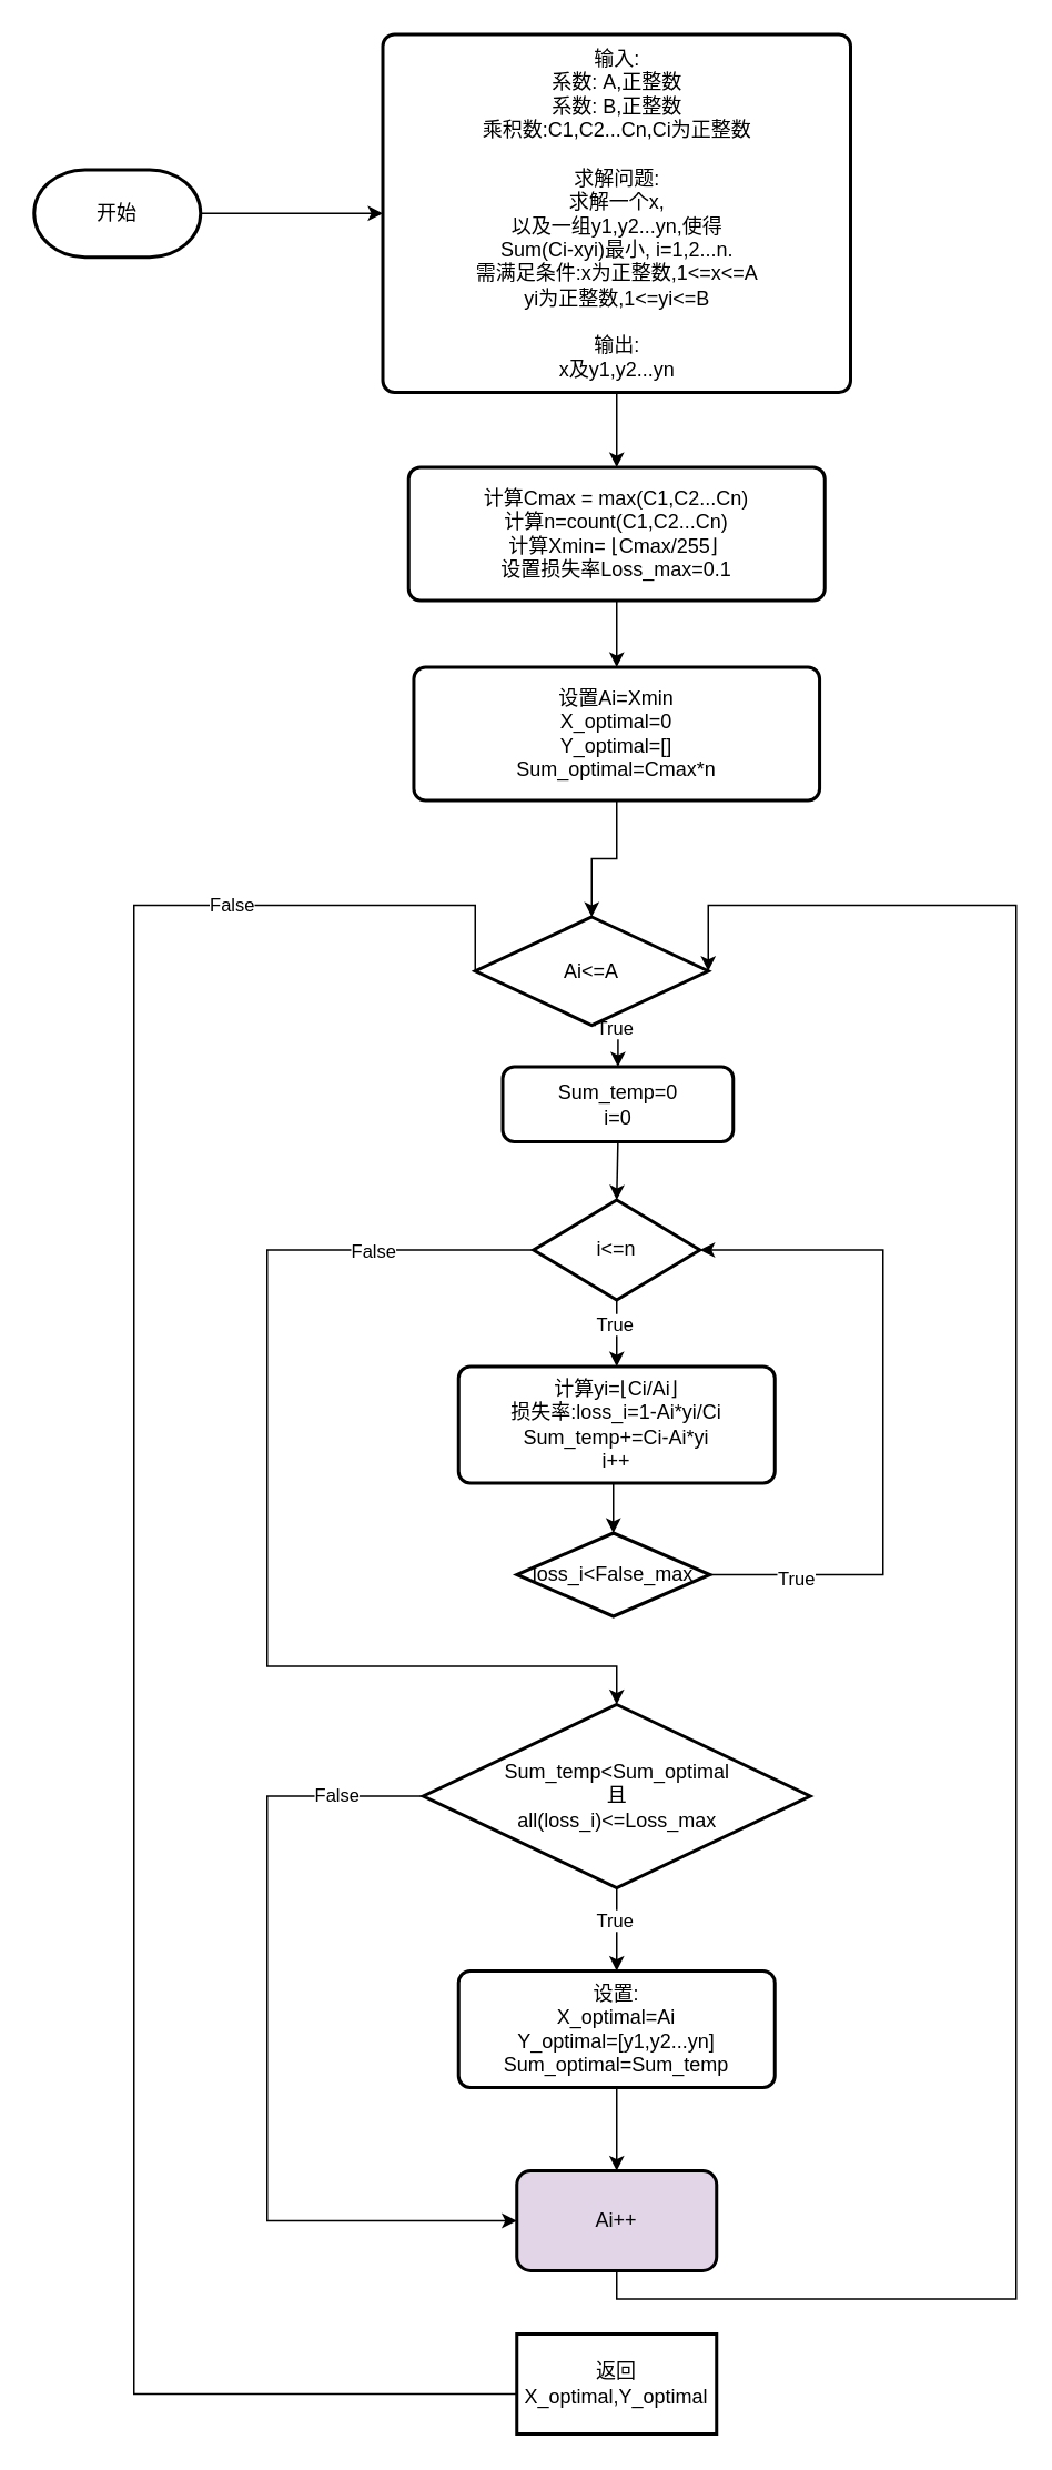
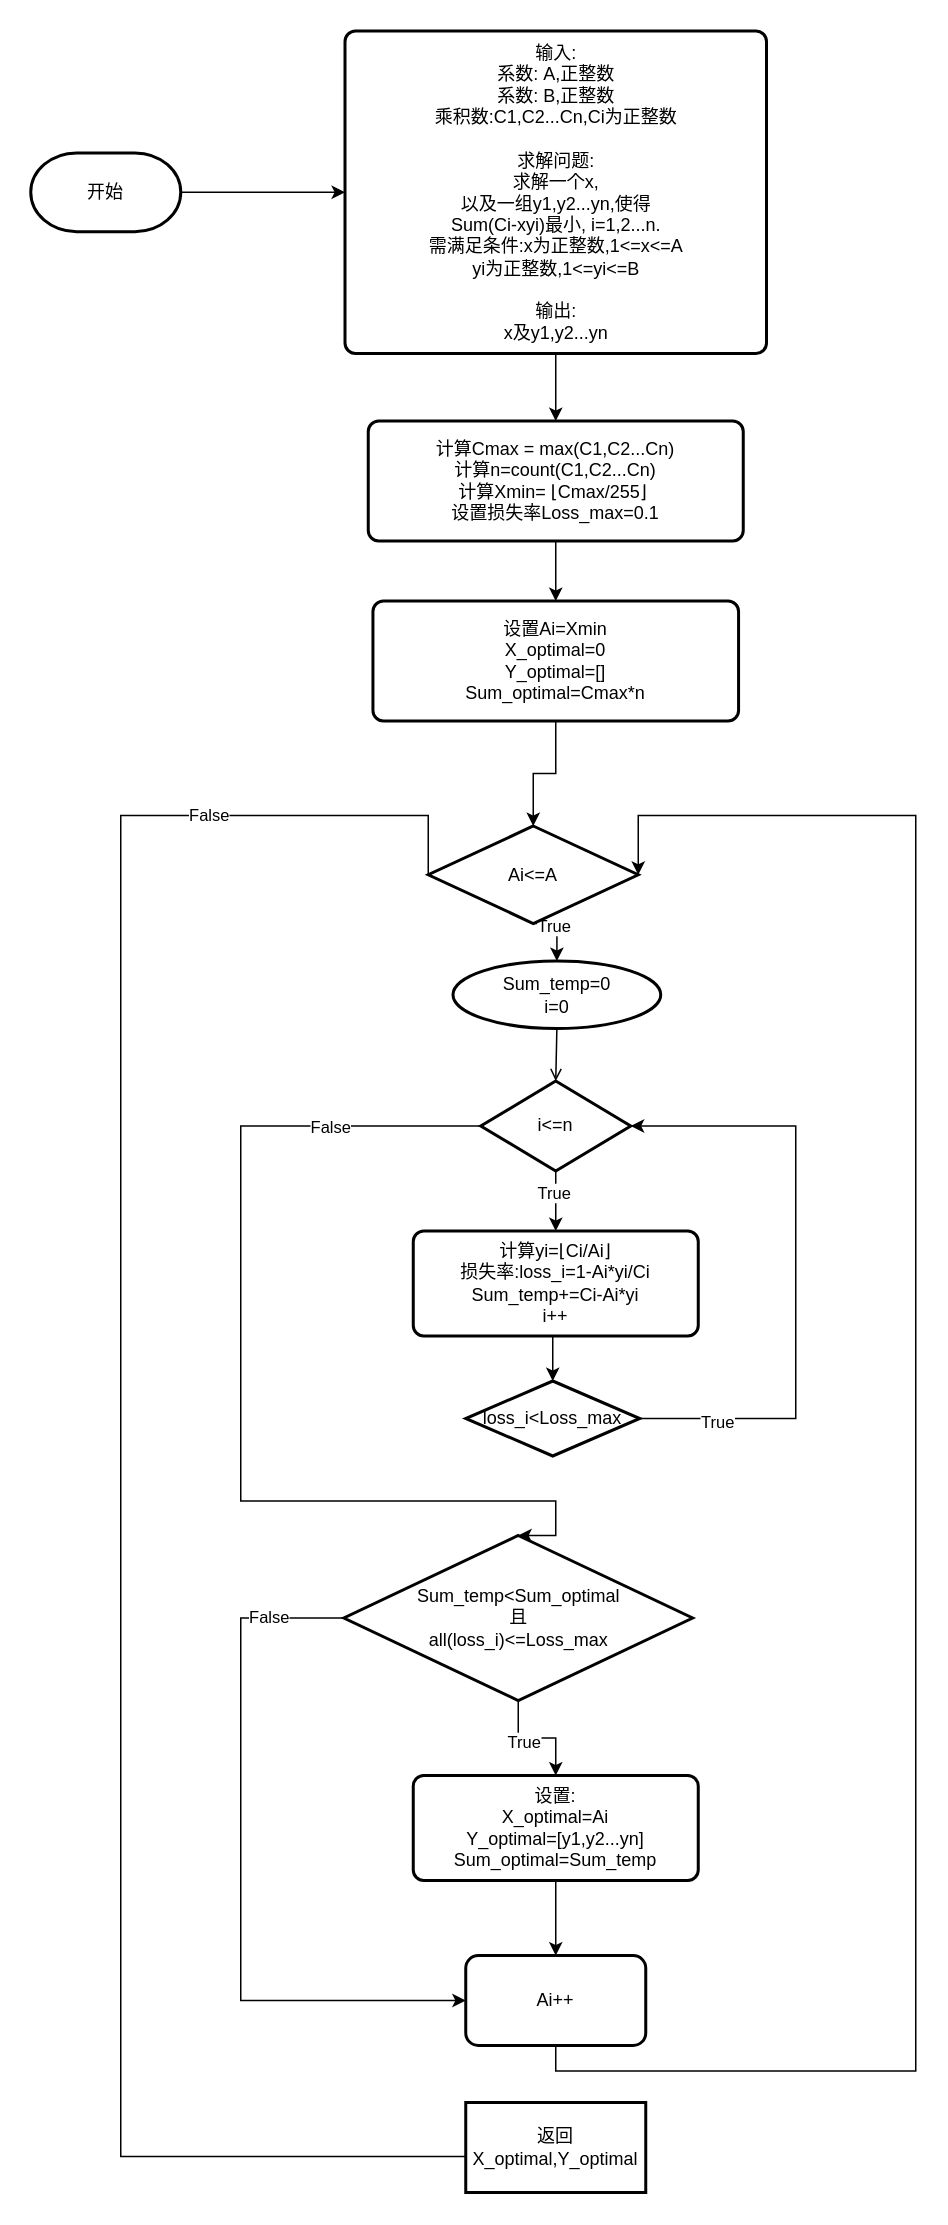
  <mxCell id="0" />
  <mxCell id="1" parent="0" />
  <mxCell id="2" style="edgeStyle=orthogonalEdgeStyle;rounded=0;orthogonalLoop=1;jettySize=auto;html=1;exitX=1;exitY=0.5;exitDx=0;exitDy=0;exitPerimeter=0;entryX=0;entryY=0.5;entryDx=0;entryDy=0;" edge="1" parent="1" source="3" target="5"><mxGeometry relative="1" as="geometry" /></mxCell>
  <mxCell id="3" value="开始" style="strokeWidth=2;html=1;shape=mxgraph.flowchart.terminator;whiteSpace=wrap;" vertex="1" parent="1"><mxGeometry x="20" y="101.25" width="100" height="52.5" as="geometry" /></mxCell>
  <mxCell id="4" style="edgeStyle=orthogonalEdgeStyle;rounded=0;orthogonalLoop=1;jettySize=auto;html=1;exitX=0.5;exitY=1;exitDx=0;exitDy=0;entryX=0.5;entryY=0;entryDx=0;entryDy=0;" edge="1" parent="1" source="5" target="7"><mxGeometry relative="1" as="geometry" /></mxCell>
  <mxCell id="5" value="输入:&lt;br&gt;系数: A,正整数&lt;br&gt;系数: B,正整数&lt;br&gt;乘积数:C1,C2...Cn,Ci为正整数&lt;br&gt;&lt;br&gt;求解问题:&lt;br&gt;求解一个x,&lt;br&gt;以及一组y1,y2...yn,使得&lt;br&gt;Sum(Ci-xyi)最小, i=1,2...n.&lt;br&gt;需满足条件:x为正整数,1&amp;lt;=x&amp;lt;=A&lt;br&gt;yi为正整数,1&amp;lt;=yi&amp;lt;=B&lt;br&gt;&lt;br&gt;输出:&lt;br&gt;x及y1,y2...yn" style="rounded=1;whiteSpace=wrap;html=1;absoluteArcSize=1;arcSize=14;strokeWidth=2;" vertex="1" parent="1"><mxGeometry x="229.5" y="20" width="281" height="215" as="geometry" /></mxCell>
  <mxCell id="6" style="edgeStyle=orthogonalEdgeStyle;rounded=0;orthogonalLoop=1;jettySize=auto;html=1;exitX=0.5;exitY=1;exitDx=0;exitDy=0;entryX=0.5;entryY=0;entryDx=0;entryDy=0;" edge="1" parent="1" source="7" target="9"><mxGeometry relative="1" as="geometry" /></mxCell>
  <mxCell id="7" value="计算Cmax = max(C1,C2...Cn)&lt;br&gt;计算n=count(C1,C2...Cn)&lt;br&gt;计算Xmin=&amp;nbsp;⌊Cmax/255⌋&amp;nbsp;&lt;br&gt;设置损失率Loss_max=0.1" style="rounded=1;whiteSpace=wrap;html=1;absoluteArcSize=1;arcSize=14;strokeWidth=2;" vertex="1" parent="1"><mxGeometry x="245" y="280" width="250" height="80" as="geometry" /></mxCell>
  <mxCell id="8" style="edgeStyle=orthogonalEdgeStyle;rounded=0;orthogonalLoop=1;jettySize=auto;html=1;exitX=0.5;exitY=1;exitDx=0;exitDy=0;entryX=0.5;entryY=0;entryDx=0;entryDy=0;entryPerimeter=0;" edge="1" parent="1" source="9" target="14"><mxGeometry relative="1" as="geometry" /></mxCell>
  <mxCell id="9" value="设置Ai=Xmin&lt;br&gt;X_optimal=0&lt;br&gt;Y_optimal=[]&lt;br&gt;Sum_optimal=Cmax*n" style="rounded=1;whiteSpace=wrap;html=1;absoluteArcSize=1;arcSize=14;strokeWidth=2;" vertex="1" parent="1"><mxGeometry x="248.13" y="400" width="243.75" height="80" as="geometry" /></mxCell>
  <mxCell id="10" value="" style="edgeStyle=orthogonalEdgeStyle;rounded=0;orthogonalLoop=1;jettySize=auto;html=1;entryX=0;entryY=0.5;entryDx=0;entryDy=0;exitX=0;exitY=0.5;exitDx=0;exitDy=0;exitPerimeter=0;" edge="1" parent="1" source="14"><mxGeometry relative="1" as="geometry"><mxPoint x="340" y="550.002" as="sourcePoint" /><mxPoint x="350" y="1438.49" as="targetPoint" /><Array as="points"><mxPoint x="80" y="543" /><mxPoint x="80" y="1437" /><mxPoint x="350" y="1437" /></Array></mxGeometry></mxCell>
  <mxCell id="11" value="False" style="edgeLabel;html=1;align=center;verticalAlign=middle;resizable=0;points=[];" vertex="1" connectable="0" parent="10"><mxGeometry x="-0.736" y="-1" relative="1" as="geometry"><mxPoint as="offset" /></mxGeometry></mxCell>
  <mxCell id="12" style="edgeStyle=orthogonalEdgeStyle;rounded=0;orthogonalLoop=1;jettySize=auto;html=1;exitX=0.5;exitY=1;exitDx=0;exitDy=0;exitPerimeter=0;entryX=0.5;entryY=0;entryDx=0;entryDy=0;" edge="1" parent="1" source="14" target="16"><mxGeometry relative="1" as="geometry" /></mxCell>
  <mxCell id="13" value="True" style="edgeLabel;html=1;align=center;verticalAlign=middle;resizable=0;points=[];" vertex="1" connectable="0" parent="12"><mxGeometry x="-0.149" y="-2" relative="1" as="geometry"><mxPoint as="offset" /></mxGeometry></mxCell>
  <mxCell id="14" value="Ai&amp;lt;=A" style="strokeWidth=2;html=1;shape=mxgraph.flowchart.decision;whiteSpace=wrap;" vertex="1" parent="1"><mxGeometry x="285" y="550" width="140" height="65" as="geometry" /></mxCell>
- <mxCell id="15" style="edgeStyle=orthogonalEdgeStyle;rounded=0;orthogonalLoop=1;jettySize=auto;html=1;exitX=0.5;exitY=1;exitDx=0;exitDy=0;entryX=0.5;entryY=0;entryDx=0;entryDy=0;entryPerimeter=0;" edge="1" parent="1" source="16" target="31"><mxGeometry relative="1" as="geometry" /></mxCell>
- <mxCell id="16" value="Sum_temp=0&lt;br&gt;i=0" style="rounded=1;whiteSpace=wrap;html=1;absoluteArcSize=1;arcSize=14;strokeWidth=2;" vertex="1" parent="1"><mxGeometry x="301.51" y="640" width="138.49" height="45" as="geometry" /></mxCell>
+ <mxCell id="15" style="edgeStyle=orthogonalEdgeStyle;rounded=0;orthogonalLoop=1;jettySize=auto;html=1;exitX=0.5;exitY=1;exitDx=0;exitDy=0;entryX=0.5;entryY=0;entryDx=0;entryDy=0;entryPerimeter=0;endArrow=open;" edge="1" parent="1" source="16" target="31"><mxGeometry relative="1" as="geometry" /></mxCell>
+ <mxCell id="16" value="Sum_temp=0&lt;br&gt;i=0" style="ellipse;whiteSpace=wrap;html=1;absoluteArcSize=1;arcSize=14;strokeWidth=2;" vertex="1" parent="1"><mxGeometry x="301.51" y="640" width="138.49" height="45" as="geometry" /></mxCell>
  <mxCell id="17" style="edgeStyle=orthogonalEdgeStyle;rounded=0;orthogonalLoop=1;jettySize=auto;html=1;exitX=0.5;exitY=1;exitDx=0;exitDy=0;exitPerimeter=0;entryX=0.5;entryY=0;entryDx=0;entryDy=0;" edge="1" parent="1" source="21" target="23"><mxGeometry relative="1" as="geometry" /></mxCell>
  <mxCell id="18" value="True" style="edgeLabel;html=1;align=center;verticalAlign=middle;resizable=0;points=[];" vertex="1" connectable="0" parent="17"><mxGeometry x="-0.252" y="-2" relative="1" as="geometry"><mxPoint as="offset" /></mxGeometry></mxCell>
  <mxCell id="19" style="edgeStyle=orthogonalEdgeStyle;rounded=0;orthogonalLoop=1;jettySize=auto;html=1;exitX=0;exitY=0.5;exitDx=0;exitDy=0;exitPerimeter=0;entryX=0;entryY=0.5;entryDx=0;entryDy=0;" edge="1" parent="1" source="21" target="25"><mxGeometry relative="1" as="geometry"><Array as="points"><mxPoint x="160" y="1078" /><mxPoint x="160" y="1333" /></Array></mxGeometry></mxCell>
  <mxCell id="20" value="False" style="edgeLabel;html=1;align=center;verticalAlign=middle;resizable=0;points=[];" vertex="1" connectable="0" parent="19"><mxGeometry x="-0.79" y="-1" relative="1" as="geometry"><mxPoint as="offset" /></mxGeometry></mxCell>
- <mxCell id="21" value="Sum_temp&amp;lt;Sum_optimal&lt;br&gt;且&lt;br&gt;all(loss_i)&amp;lt;=Loss_max" style="strokeWidth=2;html=1;shape=mxgraph.flowchart.decision;whiteSpace=wrap;" vertex="1" parent="1"><mxGeometry x="253.75" y="1023" width="232.5" height="110" as="geometry" /></mxCell>
+ <mxCell id="21" value="Sum_temp&amp;lt;Sum_optimal&lt;br&gt;且&lt;br&gt;all(loss_i)&amp;lt;=Loss_max" style="strokeWidth=2;html=1;shape=mxgraph.flowchart.decision;whiteSpace=wrap;" vertex="1" parent="1"><mxGeometry x="228.75" y="1023" width="232.5" height="110" as="geometry" /></mxCell>
  <mxCell id="22" value="" style="edgeStyle=orthogonalEdgeStyle;rounded=0;orthogonalLoop=1;jettySize=auto;html=1;" edge="1" parent="1" source="23" target="25"><mxGeometry relative="1" as="geometry" /></mxCell>
  <mxCell id="23" value="设置:&lt;br&gt;X_optimal=Ai&lt;br&gt;Y_optimal=[y1,y2...yn]&lt;br&gt;Sum_optimal=Sum_temp" style="rounded=1;whiteSpace=wrap;html=1;absoluteArcSize=1;arcSize=14;strokeWidth=2;" vertex="1" parent="1"><mxGeometry x="275" y="1183" width="190" height="70" as="geometry" /></mxCell>
  <mxCell id="24" style="edgeStyle=orthogonalEdgeStyle;rounded=0;orthogonalLoop=1;jettySize=auto;html=1;entryX=1;entryY=0.5;entryDx=0;entryDy=0;entryPerimeter=0;exitX=0.5;exitY=1;exitDx=0;exitDy=0;" edge="1" parent="1" source="25" target="14"><mxGeometry relative="1" as="geometry"><mxPoint x="500" y="1290" as="sourcePoint" /><Array as="points"><mxPoint x="370" y="1380" /><mxPoint x="610" y="1380" /><mxPoint x="610" y="543" /></Array></mxGeometry></mxCell>
- <mxCell id="25" value="Ai++" style="whiteSpace=wrap;html=1;rounded=1;arcSize=14;strokeWidth=2;fillColor=#e1d5e7;" vertex="1" parent="1"><mxGeometry x="310" y="1303" width="120" height="60" as="geometry" /></mxCell>
+ <mxCell id="25" value="Ai++" style="whiteSpace=wrap;html=1;rounded=1;arcSize=14;strokeWidth=2;" vertex="1" parent="1"><mxGeometry x="310" y="1303" width="120" height="60" as="geometry" /></mxCell>
  <mxCell id="26" value="返回 X_optimal,Y_optimal" style="whiteSpace=wrap;html=1;strokeWidth=2;" vertex="1" parent="1"><mxGeometry x="310" y="1401" width="120" height="60" as="geometry" /></mxCell>
  <mxCell id="27" style="edgeStyle=orthogonalEdgeStyle;rounded=0;orthogonalLoop=1;jettySize=auto;html=1;exitX=0;exitY=0.5;exitDx=0;exitDy=0;exitPerimeter=0;entryX=0.5;entryY=0;entryDx=0;entryDy=0;entryPerimeter=0;" edge="1" parent="1" source="31" target="21"><mxGeometry relative="1" as="geometry"><Array as="points"><mxPoint x="160" y="750" /><mxPoint x="160" y="1000" /><mxPoint x="370" y="1000" /></Array></mxGeometry></mxCell>
  <mxCell id="28" value="False" style="edgeLabel;html=1;align=center;verticalAlign=middle;resizable=0;points=[];" vertex="1" connectable="0" parent="27"><mxGeometry x="-0.699" relative="1" as="geometry"><mxPoint as="offset" /></mxGeometry></mxCell>
  <mxCell id="29" style="edgeStyle=orthogonalEdgeStyle;rounded=0;orthogonalLoop=1;jettySize=auto;html=1;exitX=0.5;exitY=1;exitDx=0;exitDy=0;exitPerimeter=0;entryX=0.5;entryY=0;entryDx=0;entryDy=0;" edge="1" parent="1" source="31" target="35"><mxGeometry relative="1" as="geometry" /></mxCell>
  <mxCell id="30" value="True" style="edgeLabel;html=1;align=center;verticalAlign=middle;resizable=0;points=[];" vertex="1" connectable="0" parent="29"><mxGeometry x="-0.293" y="-2" relative="1" as="geometry"><mxPoint as="offset" /></mxGeometry></mxCell>
  <mxCell id="31" value="i&amp;lt;=n" style="strokeWidth=2;html=1;shape=mxgraph.flowchart.decision;whiteSpace=wrap;" vertex="1" parent="1"><mxGeometry x="320" y="720" width="100" height="60" as="geometry" /></mxCell>
  <mxCell id="32" style="edgeStyle=orthogonalEdgeStyle;rounded=0;orthogonalLoop=1;jettySize=auto;html=1;exitX=1;exitY=0.5;exitDx=0;exitDy=0;entryX=1;entryY=0.5;entryDx=0;entryDy=0;entryPerimeter=0;exitPerimeter=0;" edge="1" parent="1" source="36" target="31"><mxGeometry relative="1" as="geometry"><Array as="points"><mxPoint x="530" y="945" /><mxPoint x="530" y="750" /></Array></mxGeometry></mxCell>
  <mxCell id="33" value="True" style="edgeLabel;html=1;align=center;verticalAlign=middle;resizable=0;points=[];" vertex="1" connectable="0" parent="32"><mxGeometry x="-0.749" y="-2" relative="1" as="geometry"><mxPoint as="offset" /></mxGeometry></mxCell>
  <mxCell id="34" style="edgeStyle=orthogonalEdgeStyle;rounded=0;orthogonalLoop=1;jettySize=auto;html=1;exitX=0.5;exitY=1;exitDx=0;exitDy=0;entryX=0.5;entryY=0;entryDx=0;entryDy=0;entryPerimeter=0;" edge="1" parent="1" source="35" target="36"><mxGeometry relative="1" as="geometry" /></mxCell>
  <mxCell id="35" value="计算yi=⌊Ci/Ai⌋&lt;br&gt;损失率:loss_i=1-Ai*yi/Ci&lt;br&gt;Sum_temp+=Ci-Ai*yi&lt;br&gt;i++" style="rounded=1;whiteSpace=wrap;html=1;absoluteArcSize=1;arcSize=14;strokeWidth=2;" vertex="1" parent="1"><mxGeometry x="275.01" y="820" width="190" height="70" as="geometry" /></mxCell>
- <mxCell id="36" value="loss_i&amp;lt;False_max" style="strokeWidth=2;html=1;shape=mxgraph.flowchart.decision;whiteSpace=wrap;" vertex="1" parent="1"><mxGeometry x="310" y="920" width="116" height="50" as="geometry" /></mxCell>
+ <mxCell id="36" value="loss_i&amp;lt;Loss_max" style="strokeWidth=2;html=1;shape=mxgraph.flowchart.decision;whiteSpace=wrap;" vertex="1" parent="1"><mxGeometry x="310" y="920" width="116" height="50" as="geometry" /></mxCell>
